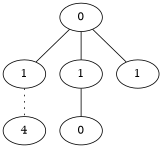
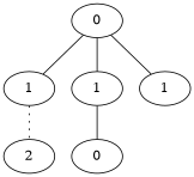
  graph {
    n1 [label=0]
    n2 [label=1]
    n3 [label=1]
    n4 [label=1]
-   n5 [label=4]
+   n5 [label=2]
    n6 [label=0]
    n1 -- n2
    n1 -- n3
    n1 -- n4
    n2 -- n5 [style=dotted]
    n3 -- n6
  }
